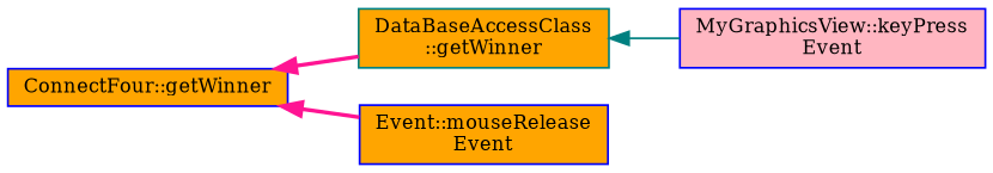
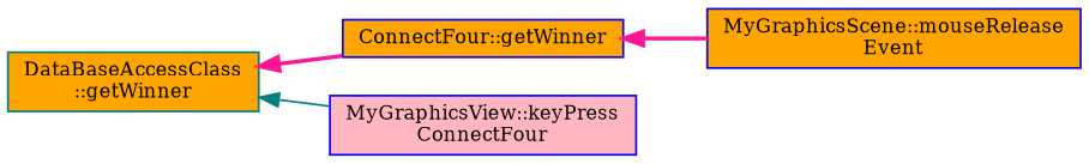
  digraph {
    fontname="DejaVu Serif"
    rankdir=LR
    node [color=blue fillcolor=orange fontname="DejaVu Serif" fontsize=10 shape=record style=filled]
    edge [color=deeppink dir=back fontname="DejaVu Serif" fontsize=10 labelfontname=Helvetica labelfontsize=10 style=bold]
    n1 [fontcolor=black height=0.2 label="ConnectFour::getWinner" width=0.4]
    n2 [color=teal height=0.2 label="DataBaseAccessClass\l::getWinner" width=0.4]
-   n3 [height=0.2 label="Event::mouseRelease\lEvent" width=0.4]
-   n4 [fillcolor=lightpink height=0.2 label="MyGraphicsView::keyPress\lEvent" width=0.4]
-   n1 -> n2
+   n3 [height=0.2 label="MyGraphicsScene::mouseRelease\lEvent" width=0.4]
+   n4 [fillcolor=lightpink height=0.2 label="MyGraphicsView::keyPress\lConnectFour" width=0.4]
+   n2 -> n1
    n1 -> n3
    n2 -> n4 [color=teal style=solid]
  }
